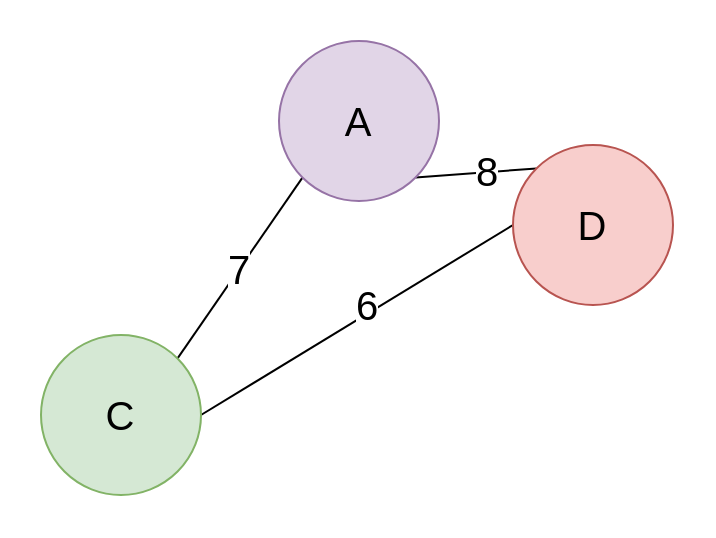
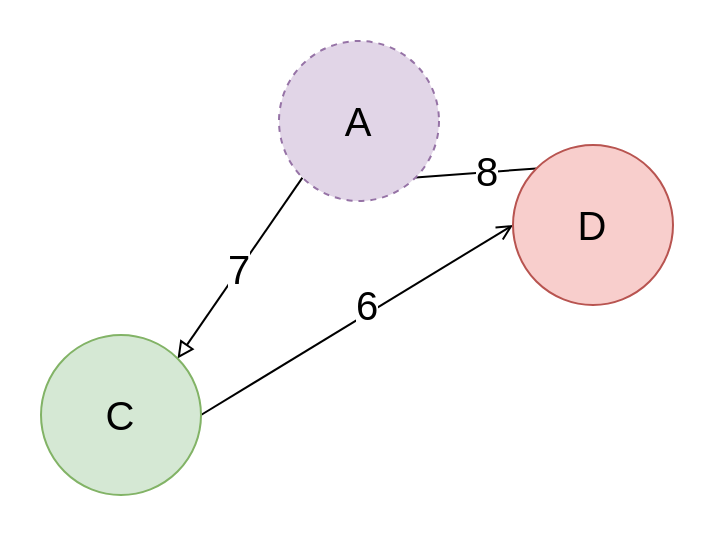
  <mxCell id="0" />
  <mxCell id="1" parent="0" />
- <mxCell id="2" value="7" style="rounded=0;orthogonalLoop=1;jettySize=auto;html=1;exitX=0;exitY=1;exitDx=0;exitDy=0;entryX=1;entryY=0;entryDx=0;entryDy=0;fontSize=20;endArrow=none;endFill=0;" edge="1" parent="1" source="5" target="8"><mxGeometry relative="1" as="geometry" /></mxCell>
+ <mxCell id="2" value="7" style="rounded=0;orthogonalLoop=1;jettySize=auto;html=1;exitX=0;exitY=1;exitDx=0;exitDy=0;entryX=1;entryY=0;entryDx=0;entryDy=0;fontSize=20;endArrow=block;endFill=0;" edge="1" parent="1" source="5" target="8"><mxGeometry relative="1" as="geometry" /></mxCell>
  <mxCell id="3" style="edgeStyle=none;rounded=0;orthogonalLoop=1;jettySize=auto;html=1;exitX=1;exitY=1;exitDx=0;exitDy=0;entryX=0;entryY=0;entryDx=0;entryDy=0;fontSize=20;endFill=0;endArrow=none;" edge="1" parent="1" source="5" target="9"><mxGeometry relative="1" as="geometry" /></mxCell>
  <mxCell id="4" value="8" style="text;html=1;resizable=0;points=[];align=center;verticalAlign=middle;labelBackgroundColor=#ffffff;fontSize=20;" vertex="1" connectable="0" parent="3"><mxGeometry x="0.163" y="1" relative="1" as="geometry"><mxPoint as="offset" /></mxGeometry></mxCell>
- <mxCell id="5" value="A" style="ellipse;whiteSpace=wrap;html=1;aspect=fixed;fontSize=20;fillColor=#e1d5e7;strokeColor=#9673a6;" vertex="1" parent="1"><mxGeometry x="139" y="20" width="80" height="80" as="geometry" /></mxCell>
- <mxCell id="6" style="edgeStyle=none;rounded=0;orthogonalLoop=1;jettySize=auto;html=1;exitX=1;exitY=0.5;exitDx=0;exitDy=0;entryX=0;entryY=0.5;entryDx=0;entryDy=0;fontSize=20;endFill=0;endArrow=none;" edge="1" parent="1" source="8" target="9"><mxGeometry relative="1" as="geometry" /></mxCell>
+ <mxCell id="5" value="A" style="ellipse;whiteSpace=wrap;html=1;aspect=fixed;fontSize=20;fillColor=#e1d5e7;strokeColor=#9673a6;dashed=1;" vertex="1" parent="1"><mxGeometry x="139" y="20" width="80" height="80" as="geometry" /></mxCell>
+ <mxCell id="6" style="edgeStyle=none;rounded=0;orthogonalLoop=1;jettySize=auto;html=1;exitX=1;exitY=0.5;exitDx=0;exitDy=0;entryX=0;entryY=0.5;entryDx=0;entryDy=0;fontSize=20;endFill=0;endArrow=open;" edge="1" parent="1" source="8" target="9"><mxGeometry relative="1" as="geometry" /></mxCell>
  <mxCell id="7" value="6" style="text;html=1;resizable=0;points=[];align=center;verticalAlign=middle;labelBackgroundColor=#ffffff;fontSize=20;" vertex="1" connectable="0" parent="6"><mxGeometry x="0.166" y="-4" relative="1" as="geometry"><mxPoint x="-10.5" y="-4" as="offset" /></mxGeometry></mxCell>
  <mxCell id="8" value="C" style="ellipse;whiteSpace=wrap;html=1;aspect=fixed;fontSize=20;fillColor=#d5e8d4;strokeColor=#82b366;" vertex="1" parent="1"><mxGeometry x="20" y="167" width="80" height="80" as="geometry" /></mxCell>
  <mxCell id="9" value="D" style="ellipse;whiteSpace=wrap;html=1;aspect=fixed;fontSize=20;fillColor=#f8cecc;strokeColor=#b85450;" vertex="1" parent="1"><mxGeometry x="256" y="72" width="80" height="80" as="geometry" /></mxCell>
